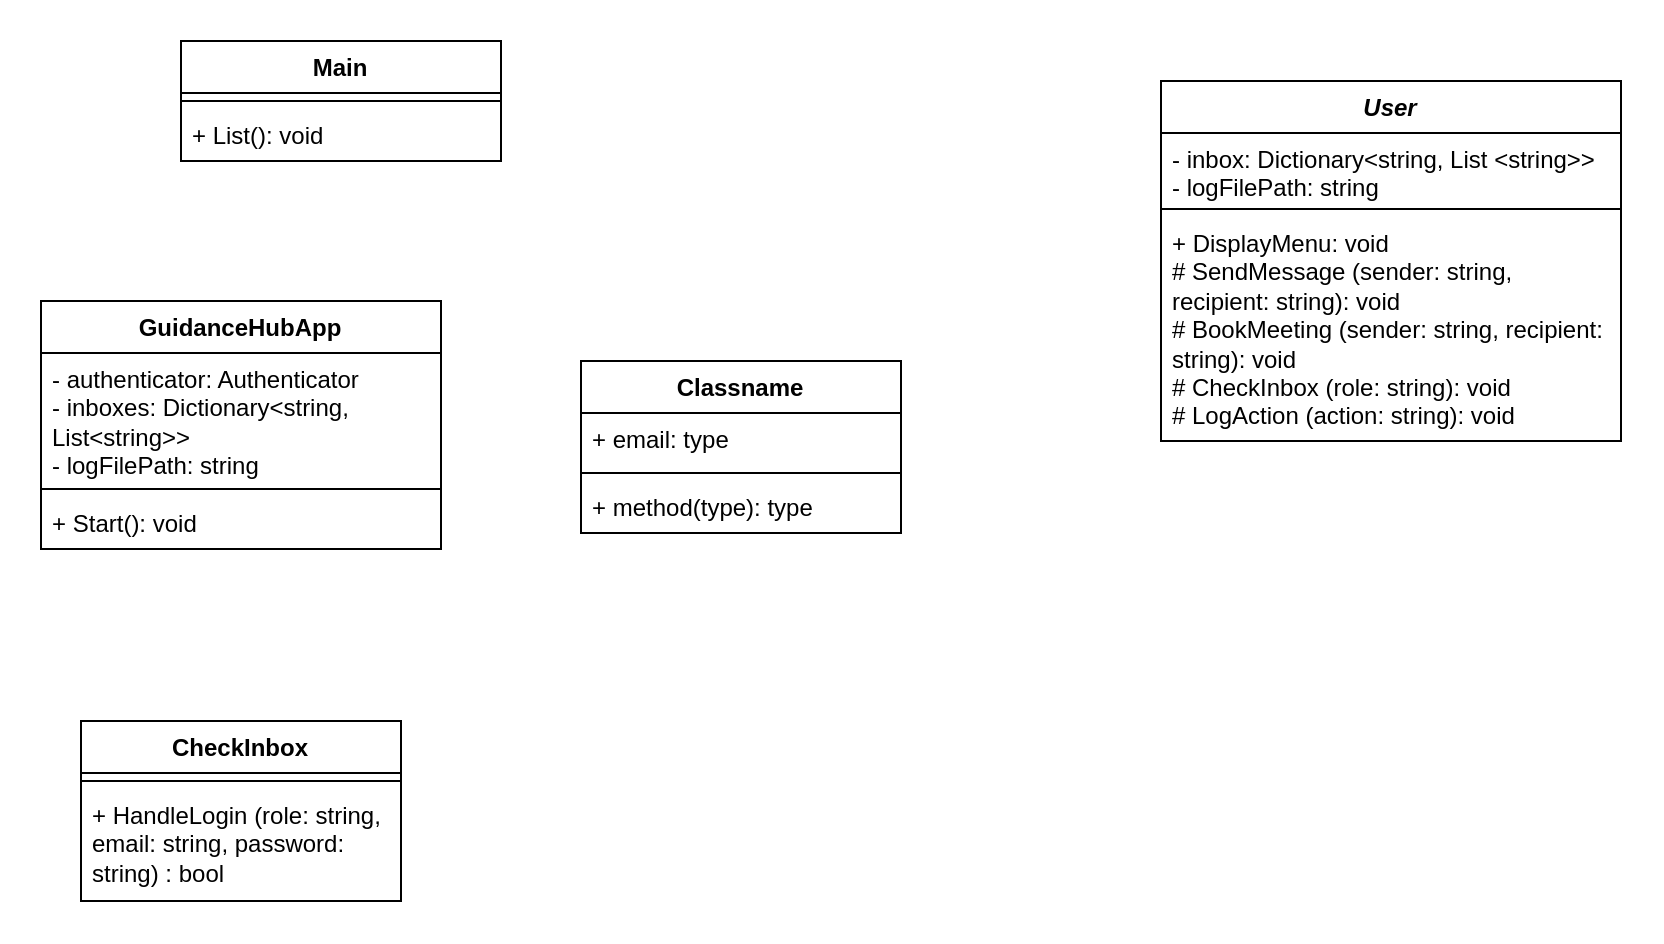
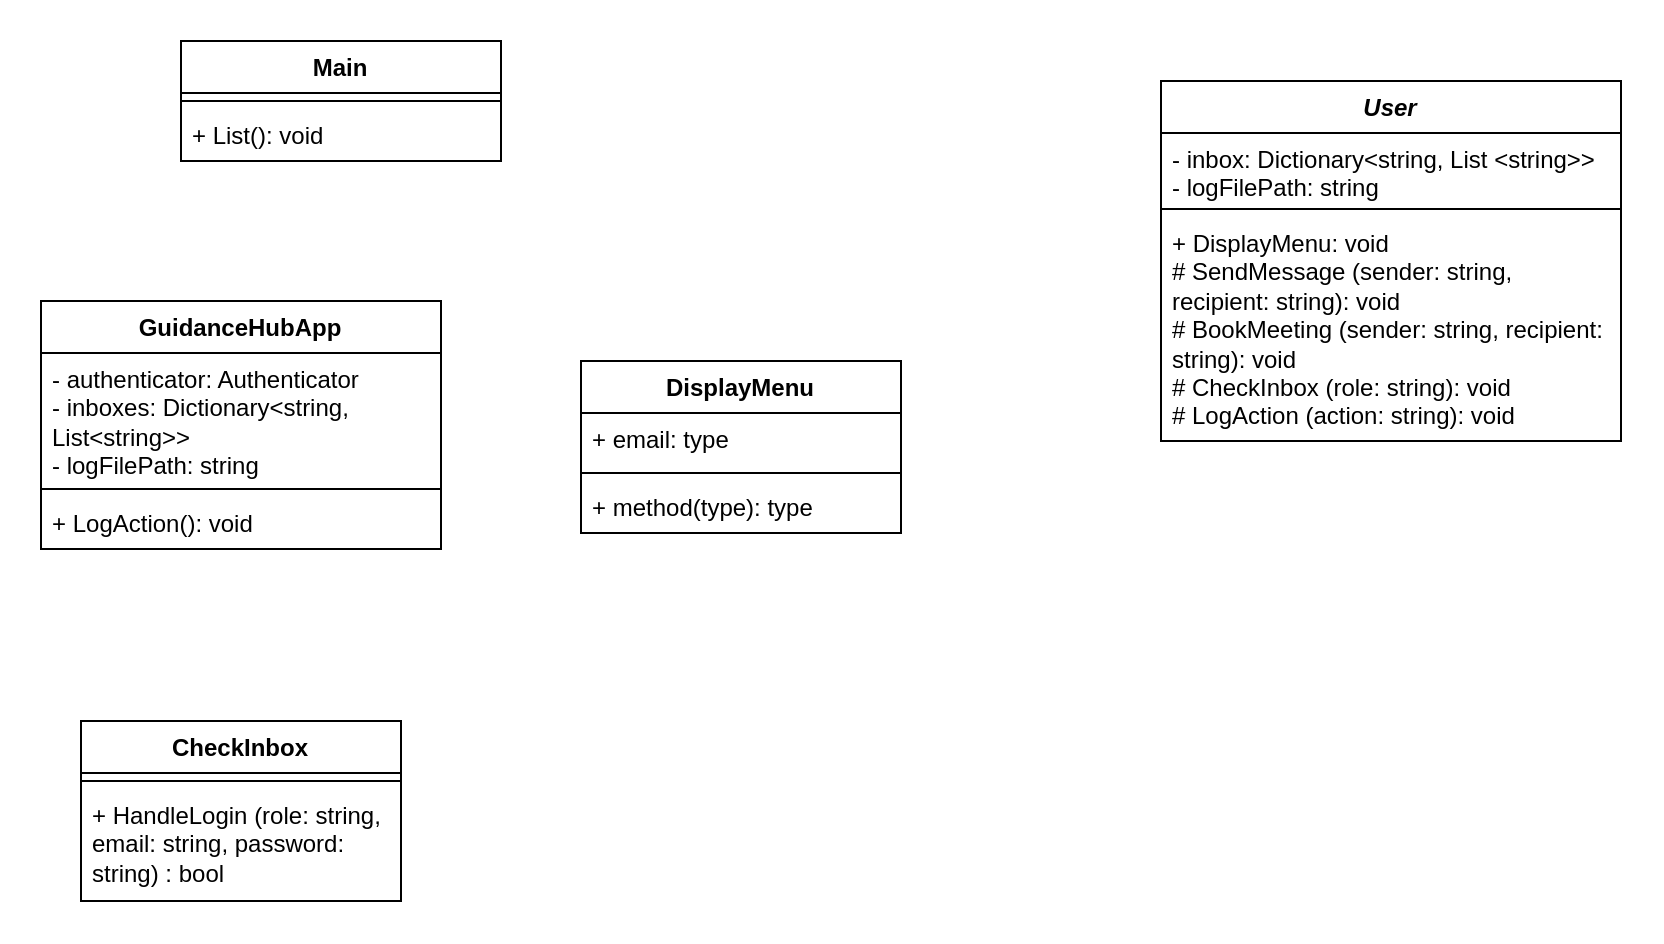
  <mxCell id="0" />
  <mxCell id="1" parent="0" />
  <mxCell id="2" value="GuidanceHubApp" style="swimlane;fontStyle=1;align=center;verticalAlign=top;childLayout=stackLayout;horizontal=1;startSize=26;horizontalStack=0;resizeParent=1;resizeParentMax=0;resizeLast=0;collapsible=1;marginBottom=0;whiteSpace=wrap;html=1;" vertex="1" parent="1"><mxGeometry x="20" y="150" width="200" height="124" as="geometry" /></mxCell>
  <mxCell id="3" value="- authenticator: Authenticator&lt;div&gt;-&amp;nbsp;&lt;span style=&quot;background-color: initial;&quot;&gt;inboxes: Dictionary&amp;lt;string, List&amp;lt;string&amp;gt;&amp;gt;&lt;/span&gt;&lt;/div&gt;&lt;div&gt;&lt;span style=&quot;background-color: initial;&quot;&gt;-&amp;nbsp;&lt;/span&gt;&lt;span style=&quot;background-color: initial;&quot;&gt;logFilePath: string&lt;/span&gt;&lt;/div&gt;" style="text;strokeColor=none;fillColor=none;align=left;verticalAlign=top;spacingLeft=4;spacingRight=4;overflow=hidden;rotatable=0;points=[[0,0.5],[1,0.5]];portConstraint=eastwest;whiteSpace=wrap;html=1;" vertex="1" parent="2"><mxGeometry y="26" width="200" height="64" as="geometry" /></mxCell>
  <mxCell id="4" value="" style="line;strokeWidth=1;fillColor=none;align=left;verticalAlign=middle;spacingTop=-1;spacingLeft=3;spacingRight=3;rotatable=0;labelPosition=right;points=[];portConstraint=eastwest;strokeColor=inherit;" vertex="1" parent="2"><mxGeometry y="90" width="200" height="8" as="geometry" /></mxCell>
- <mxCell id="5" value="+&lt;span style=&quot;background-color: initial;&quot;&gt;&amp;nbsp;Start(): void&lt;/span&gt;" style="text;strokeColor=none;fillColor=none;align=left;verticalAlign=top;spacingLeft=4;spacingRight=4;overflow=hidden;rotatable=0;points=[[0,0.5],[1,0.5]];portConstraint=eastwest;whiteSpace=wrap;html=1;" vertex="1" parent="2"><mxGeometry y="98" width="200" height="26" as="geometry" /></mxCell>
+ <mxCell id="5" value="+&lt;span style=&quot;background-color: initial;&quot;&gt;&amp;nbsp;LogAction(): void&lt;/span&gt;" style="text;strokeColor=none;fillColor=none;align=left;verticalAlign=top;spacingLeft=4;spacingRight=4;overflow=hidden;rotatable=0;points=[[0,0.5],[1,0.5]];portConstraint=eastwest;whiteSpace=wrap;html=1;" vertex="1" parent="2"><mxGeometry y="98" width="200" height="26" as="geometry" /></mxCell>
  <mxCell id="6" value="Main" style="swimlane;fontStyle=1;align=center;verticalAlign=top;childLayout=stackLayout;horizontal=1;startSize=26;horizontalStack=0;resizeParent=1;resizeParentMax=0;resizeLast=0;collapsible=1;marginBottom=0;whiteSpace=wrap;html=1;" vertex="1" parent="1"><mxGeometry x="90" y="20" width="160" height="60" as="geometry" /></mxCell>
  <mxCell id="7" value="" style="line;strokeWidth=1;fillColor=none;align=left;verticalAlign=middle;spacingTop=-1;spacingLeft=3;spacingRight=3;rotatable=0;labelPosition=right;points=[];portConstraint=eastwest;strokeColor=inherit;" vertex="1" parent="6"><mxGeometry y="26" width="160" height="8" as="geometry" /></mxCell>
  <mxCell id="8" value="+ List(): void" style="text;strokeColor=none;fillColor=none;align=left;verticalAlign=top;spacingLeft=4;spacingRight=4;overflow=hidden;rotatable=0;points=[[0,0.5],[1,0.5]];portConstraint=eastwest;whiteSpace=wrap;html=1;" vertex="1" parent="6"><mxGeometry y="34" width="160" height="26" as="geometry" /></mxCell>
  <mxCell id="9" value="CheckInbox" style="swimlane;fontStyle=1;align=center;verticalAlign=top;childLayout=stackLayout;horizontal=1;startSize=26;horizontalStack=0;resizeParent=1;resizeParentMax=0;resizeLast=0;collapsible=1;marginBottom=0;whiteSpace=wrap;html=1;" vertex="1" parent="1"><mxGeometry x="40" y="360" width="160" height="90" as="geometry" /></mxCell>
  <mxCell id="10" value="" style="line;strokeWidth=1;fillColor=none;align=left;verticalAlign=middle;spacingTop=-1;spacingLeft=3;spacingRight=3;rotatable=0;labelPosition=right;points=[];portConstraint=eastwest;strokeColor=inherit;" vertex="1" parent="9"><mxGeometry y="26" width="160" height="8" as="geometry" /></mxCell>
  <mxCell id="11" value="+ HandleLogin (role: string, email: string, password: string) : bool" style="text;strokeColor=none;fillColor=none;align=left;verticalAlign=top;spacingLeft=4;spacingRight=4;overflow=hidden;rotatable=0;points=[[0,0.5],[1,0.5]];portConstraint=eastwest;whiteSpace=wrap;html=1;" vertex="1" parent="9"><mxGeometry y="34" width="160" height="56" as="geometry" /></mxCell>
  <mxCell id="12" value="&lt;i&gt;User&lt;/i&gt;" style="swimlane;fontStyle=1;align=center;verticalAlign=top;childLayout=stackLayout;horizontal=1;startSize=26;horizontalStack=0;resizeParent=1;resizeParentMax=0;resizeLast=0;collapsible=1;marginBottom=0;whiteSpace=wrap;html=1;" vertex="1" parent="1"><mxGeometry x="580" y="40" width="230" height="180" as="geometry" /></mxCell>
  <mxCell id="13" value="- inbox: Dictionary&amp;lt;string, List &amp;lt;string&amp;gt;&amp;gt;&lt;div&gt;- logFilePath: string&lt;/div&gt;" style="text;strokeColor=none;fillColor=none;align=left;verticalAlign=top;spacingLeft=4;spacingRight=4;overflow=hidden;rotatable=0;points=[[0,0.5],[1,0.5]];portConstraint=eastwest;whiteSpace=wrap;html=1;" vertex="1" parent="12"><mxGeometry y="26" width="230" height="34" as="geometry" /></mxCell>
  <mxCell id="14" value="" style="line;strokeWidth=1;fillColor=none;align=left;verticalAlign=middle;spacingTop=-1;spacingLeft=3;spacingRight=3;rotatable=0;labelPosition=right;points=[];portConstraint=eastwest;strokeColor=inherit;" vertex="1" parent="12"><mxGeometry y="60" width="230" height="8" as="geometry" /></mxCell>
  <mxCell id="15" value="+ DisplayMenu: void&lt;div&gt;# SendMessage (sender: string, recipient: string): void&lt;/div&gt;&lt;div&gt;# BookMeeting (sender: string, recipient: string): void&lt;/div&gt;&lt;div&gt;# CheckInbox (role: string): void&lt;/div&gt;&lt;div&gt;# LogAction (action: string): void&lt;/div&gt;&lt;div&gt;&lt;br&gt;&lt;/div&gt;&lt;div&gt;&lt;br&gt;&lt;div&gt;&lt;br&gt;&lt;/div&gt;&lt;/div&gt;" style="text;strokeColor=none;fillColor=none;align=left;verticalAlign=top;spacingLeft=4;spacingRight=4;overflow=hidden;rotatable=0;points=[[0,0.5],[1,0.5]];portConstraint=eastwest;whiteSpace=wrap;html=1;" vertex="1" parent="12"><mxGeometry y="68" width="230" height="112" as="geometry" /></mxCell>
- <mxCell id="16" value="Classname" style="swimlane;fontStyle=1;align=center;verticalAlign=top;childLayout=stackLayout;horizontal=1;startSize=26;horizontalStack=0;resizeParent=1;resizeParentMax=0;resizeLast=0;collapsible=1;marginBottom=0;whiteSpace=wrap;html=1;" vertex="1" parent="1"><mxGeometry x="290" y="180" width="160" height="86" as="geometry" /></mxCell>
+ <mxCell id="16" value="DisplayMenu" style="swimlane;fontStyle=1;align=center;verticalAlign=top;childLayout=stackLayout;horizontal=1;startSize=26;horizontalStack=0;resizeParent=1;resizeParentMax=0;resizeLast=0;collapsible=1;marginBottom=0;whiteSpace=wrap;html=1;" vertex="1" parent="1"><mxGeometry x="290" y="180" width="160" height="86" as="geometry" /></mxCell>
  <mxCell id="17" value="+ email: type" style="text;strokeColor=none;fillColor=none;align=left;verticalAlign=top;spacingLeft=4;spacingRight=4;overflow=hidden;rotatable=0;points=[[0,0.5],[1,0.5]];portConstraint=eastwest;whiteSpace=wrap;html=1;" vertex="1" parent="16"><mxGeometry y="26" width="160" height="26" as="geometry" /></mxCell>
  <mxCell id="18" value="" style="line;strokeWidth=1;fillColor=none;align=left;verticalAlign=middle;spacingTop=-1;spacingLeft=3;spacingRight=3;rotatable=0;labelPosition=right;points=[];portConstraint=eastwest;strokeColor=inherit;" vertex="1" parent="16"><mxGeometry y="52" width="160" height="8" as="geometry" /></mxCell>
  <mxCell id="19" value="+ method(type): type" style="text;strokeColor=none;fillColor=none;align=left;verticalAlign=top;spacingLeft=4;spacingRight=4;overflow=hidden;rotatable=0;points=[[0,0.5],[1,0.5]];portConstraint=eastwest;whiteSpace=wrap;html=1;" vertex="1" parent="16"><mxGeometry y="60" width="160" height="26" as="geometry" /></mxCell>
